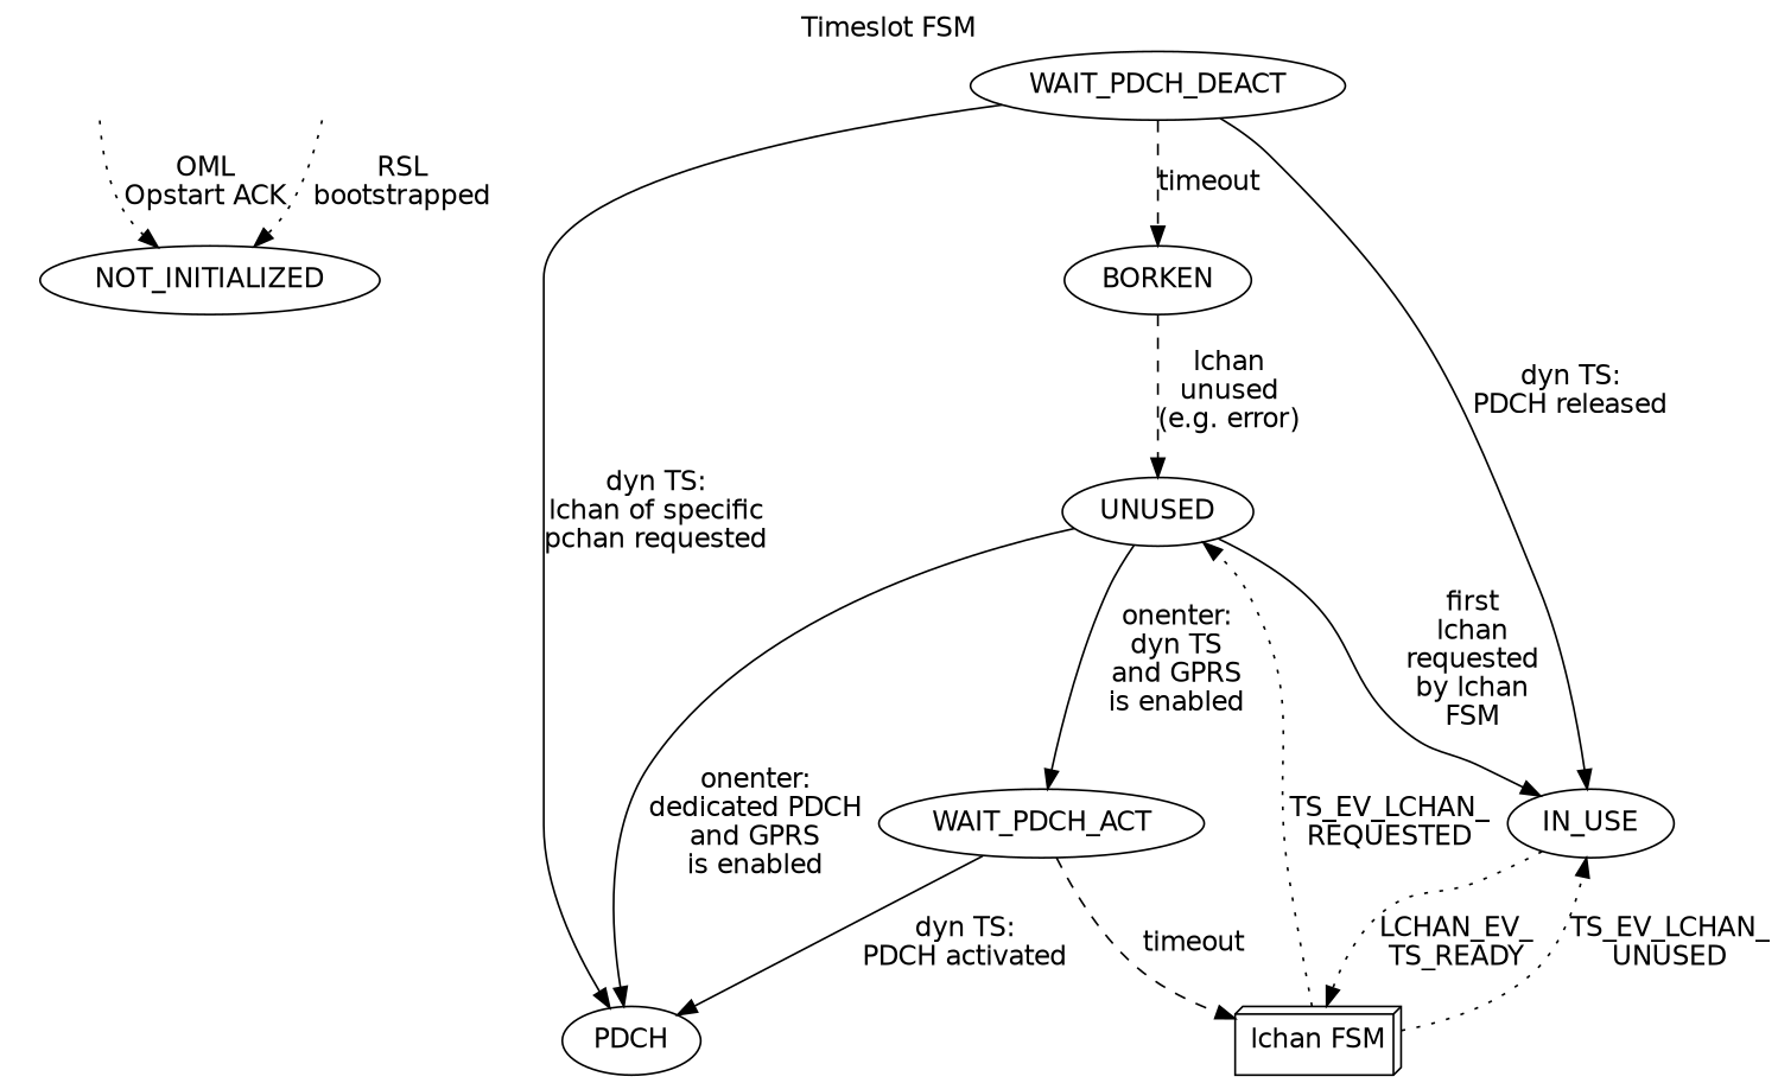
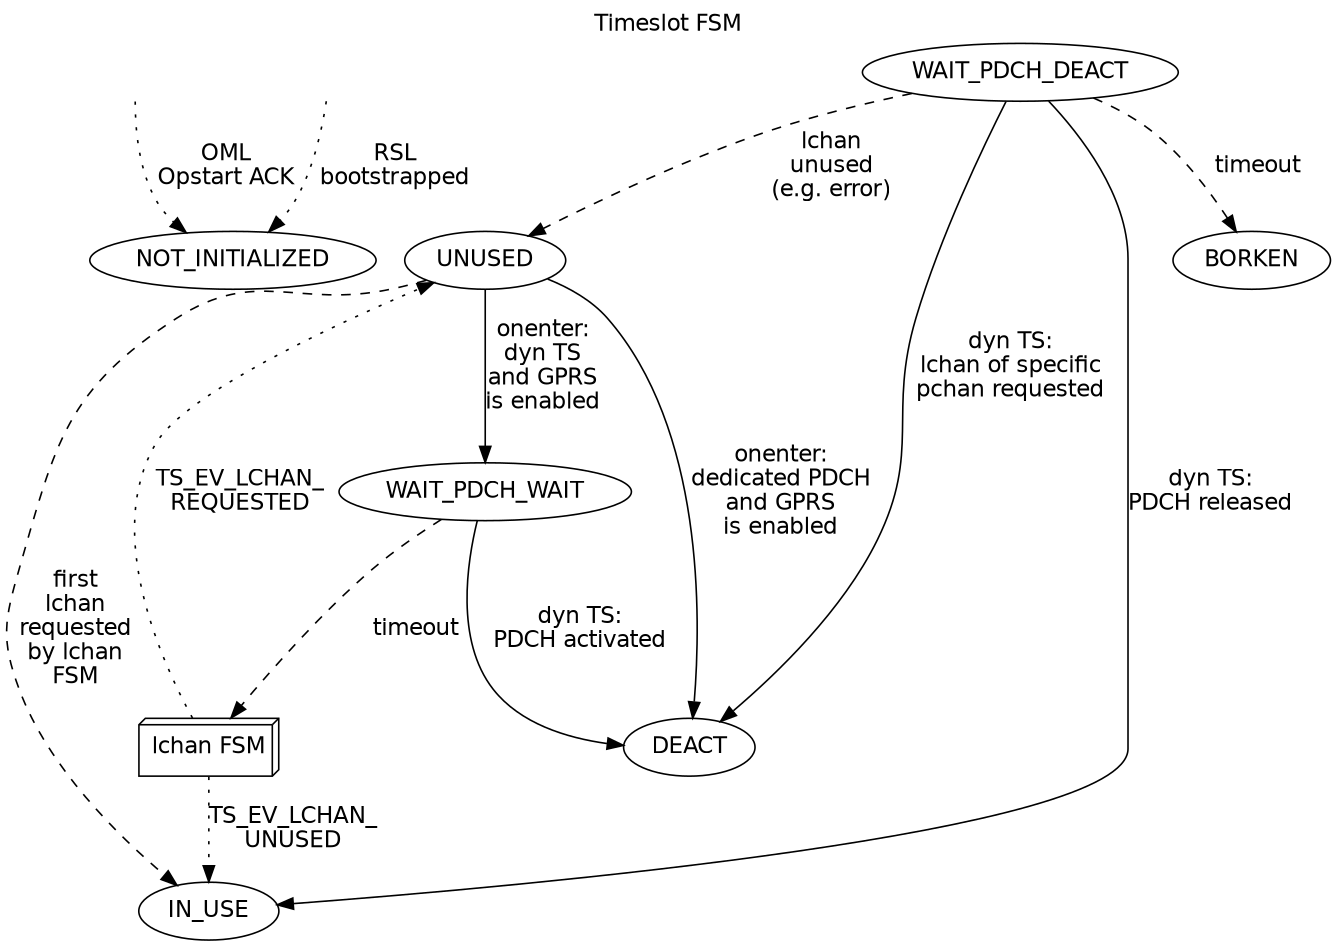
  digraph {
    fontname="DejaVu Sans"
    label="Timeslot FSM"
    labelloc=t
    rankdir=TB
    node [fontname="DejaVu Sans"]
    edge [fontname="DejaVu Sans"]
    invisible [style=invisible]
    NOT_INITIALIZED
    invisible2 [style=invisible]
    UNUSED
    IN_USE
-   PDCH
-   WAIT_PDCH_ACT
+   PDCH [label=DEACT]
+   WAIT_PDCH_ACT [label=WAIT_PDCH_WAIT]
    n8 [label="lchan FSM" shape=box3d]
    WAIT_PDCH_DEACT
    BORKEN
    invisible -> NOT_INITIALIZED [label="OML\nOpstart ACK" style=dotted]
    invisible2 -> NOT_INITIALIZED [label="RSL\nbootstrapped" style=dotted]
-   UNUSED -> IN_USE [label="first\nlchan\nrequested\nby lchan\nFSM"]
+   UNUSED -> IN_USE [label="first\nlchan\nrequested\nby lchan\nFSM" style=dashed]
    UNUSED -> PDCH [label="onenter:\ndedicated PDCH\nand GPRS\nis enabled"]
    UNUSED -> WAIT_PDCH_ACT [label="onenter:\ndyn TS\nand GPRS\nis enabled"]
-   IN_USE -> n8 [label="LCHAN_EV_\nTS_READY" style=dotted]
    WAIT_PDCH_ACT -> PDCH [label="dyn TS:\nPDCH activated"]
    WAIT_PDCH_ACT -> n8 [label=timeout style=dashed]
    n8 -> UNUSED [label="TS_EV_LCHAN_\nREQUESTED" style=dotted]
    n8 -> IN_USE [label="TS_EV_LCHAN_\nUNUSED" style=dotted]
-   BORKEN -> UNUSED [label="lchan\nunused\n(e.g. error)" style=dashed]
+   WAIT_PDCH_DEACT -> UNUSED [label="lchan\nunused\n(e.g. error)" style=dashed]
    WAIT_PDCH_DEACT -> IN_USE [label="dyn TS:\nPDCH released"]
    WAIT_PDCH_DEACT -> PDCH [label="dyn TS:\nlchan of specific\npchan requested"]
    WAIT_PDCH_DEACT -> BORKEN [label=timeout style=dashed]
  }
